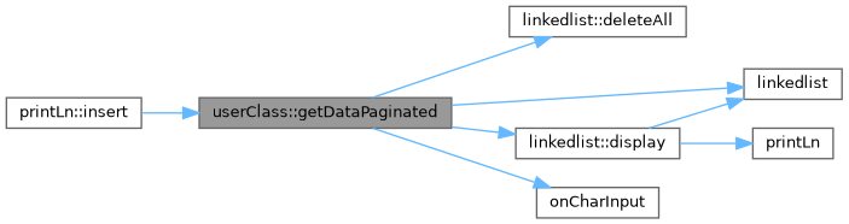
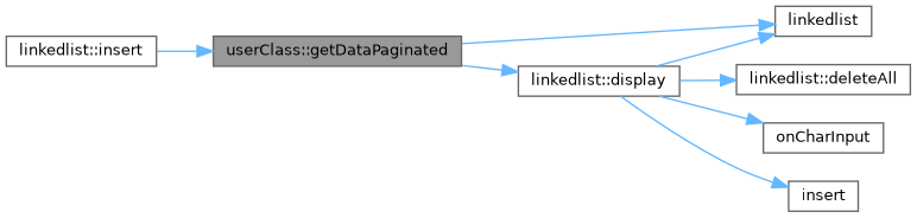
  digraph {
    rankdir=LR
    node [color=grey40 fillcolor=white fontname=Helvetica fontsize=10 shape=box style=filled]
    edge [color=steelblue1 fontname=Helvetica fontsize=10 labelfontname=Helvetica labelfontsize=10 style=solid]
    n1 [color=gray40 fillcolor=grey60 fontcolor=black height=0.2 label="userClass::getDataPaginated" width=0.4]
    n2 [height=0.2 label="linkedlist::deleteAll" width=0.4]
    n3 [height=0.2 label="linkedlist::display" width=0.4]
    n4 [height=0.2 label=linkedlist width=0.4]
    n5 [height=0.2 label=onCharInput width=0.4]
-   n6 [height=0.2 label=printLn width=0.4]
-   n7 [height=0.2 label="printLn::insert" width=0.4]
-   n1 -> n2
+   n6 [height=0.2 label=insert width=0.4]
+   n7 [height=0.2 label="linkedlist::insert" width=0.4]
+   n3 -> n2
    n1 -> n3
    n1 -> n4
-   n1 -> n5
+   n3 -> n5
    n3 -> n4
    n3 -> n6
    n7 -> n1
  }
